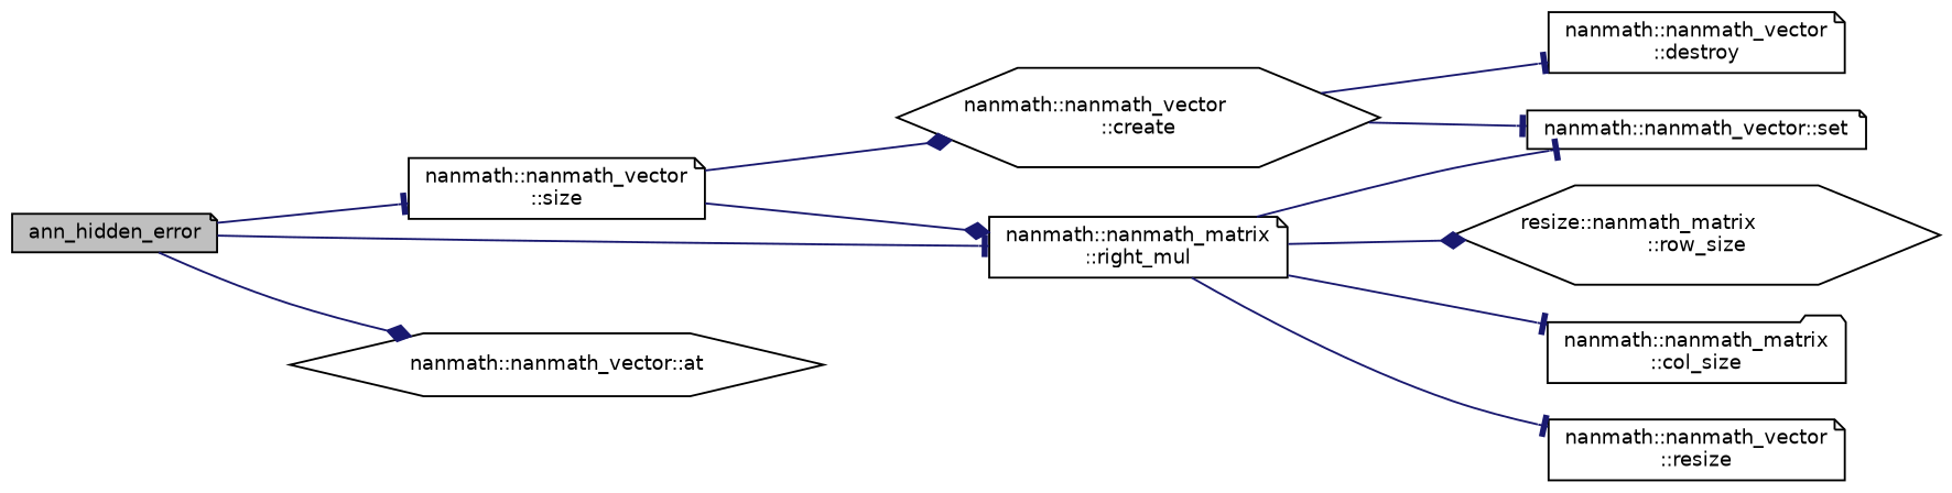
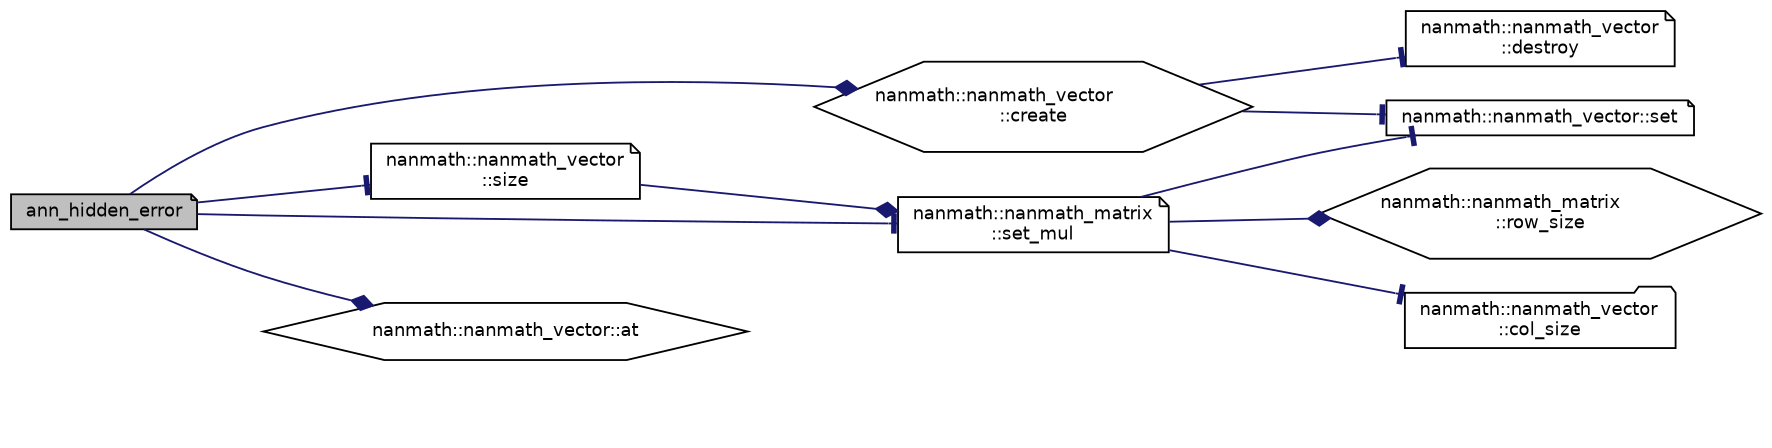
  digraph {
    rankdir=LR
    node [color=black fillcolor=white fontname=Helvetica fontsize=10 shape=note style=filled]
    edge [arrowhead=tee color=midnightblue fontname=Helvetica fontsize=10 labelfontname=Helvetica labelfontsize=10 style=solid]
    n1 [fillcolor=grey75 fontcolor=black height=0.2 label=ann_hidden_error width=0.4]
    n2 [height=0.2 label="nanmath::nanmath_vector\l::create" shape=hexagon width=0.4]
    n3 [height=0.2 label="nanmath::nanmath_vector\l::size" width=0.4]
-   n4 [height=0.2 label="nanmath::nanmath_matrix\l::right_mul" width=0.4]
+   n4 [height=0.2 label="nanmath::nanmath_matrix\l::set_mul" width=0.4]
    n5 [height=0.2 label="nanmath::nanmath_vector::at" shape=hexagon width=0.4]
    n6 [height=0.2 label="nanmath::nanmath_vector::set" width=0.4]
    n7 [height=0.2 label="nanmath::nanmath_vector\l::destroy" width=0.4]
-   n8 [height=0.2 label="resize::nanmath_matrix\l::row_size" shape=hexagon width=0.4]
-   n9 [height=0.2 label="nanmath::nanmath_matrix\l::col_size" shape=folder width=0.4]
-   n10 [height=0.2 label="nanmath::nanmath_vector\l::resize" width=0.4]
-   n3 -> n2 [arrowhead=diamond]
+   n8 [height=0.2 label="nanmath::nanmath_matrix\l::row_size" shape=hexagon width=0.4]
+   n9 [height=0.2 label="nanmath::nanmath_vector\l::col_size" shape=folder width=0.4]
+   n1 -> n2 [arrowhead=diamond]
    n1 -> n3
    n1 -> n4
    n1 -> n5 [arrowhead=diamond]
    n2 -> n6
    n2 -> n7
    n3 -> n4 [arrowhead=diamond]
    n4 -> n6
    n4 -> n8 [arrowhead=diamond]
    n4 -> n9
-   n4 -> n10
  }
